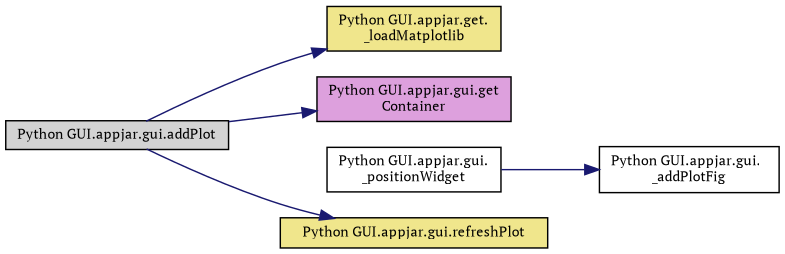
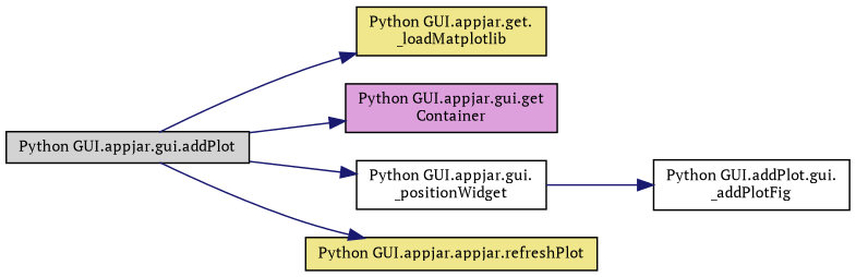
  digraph {
    fontname="PT Serif"
    rankdir=LR
    node [color=black fillcolor=khaki fontname="PT Serif" fontsize=10 shape=record style=filled]
    edge [color=midnightblue fontname="PT Serif" fontsize=10 labelfontname=Helvetica labelfontsize=10 style=solid]
    n1 [fillcolor=lightgrey fontcolor=black height=0.2 label="Python GUI.appjar.gui.addPlot" width=0.4]
    n2 [height=0.2 label="Python GUI.appjar.get.\l_loadMatplotlib" width=0.4]
    n3 [fillcolor=plum height=0.2 label="Python GUI.appjar.gui.get\lContainer" width=0.4]
    n4 [fillcolor=white height=0.2 label="Python GUI.appjar.gui.\l_positionWidget" width=0.4]
-   n5 [height=0.2 label="Python GUI.appjar.gui.refreshPlot" width=0.4]
-   n6 [fillcolor=white height=0.2 label="Python GUI.appjar.gui.\l_addPlotFig" width=0.4]
+   n5 [height=0.2 label="Python GUI.appjar.appjar.refreshPlot" width=0.4]
+   n6 [fillcolor=white height=0.2 label="Python GUI.addPlot.gui.\l_addPlotFig" width=0.4]
    n1 -> n2
    n1 -> n3
+   n1 -> n4
    n1 -> n5
    n4 -> n6
  }
